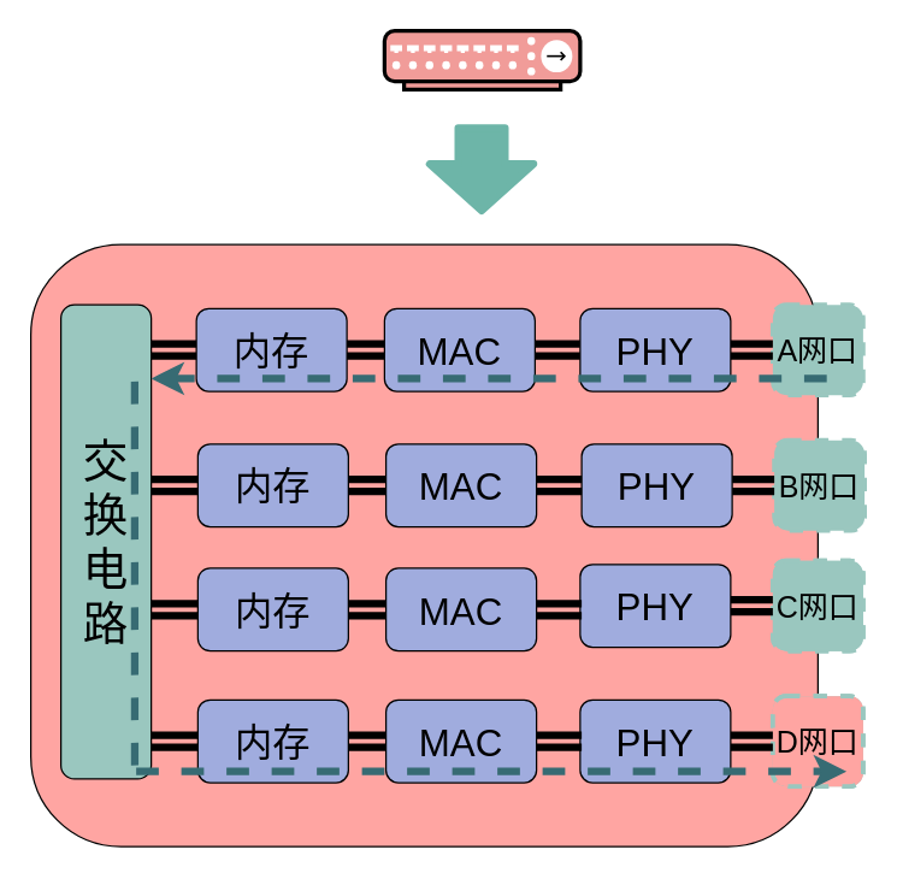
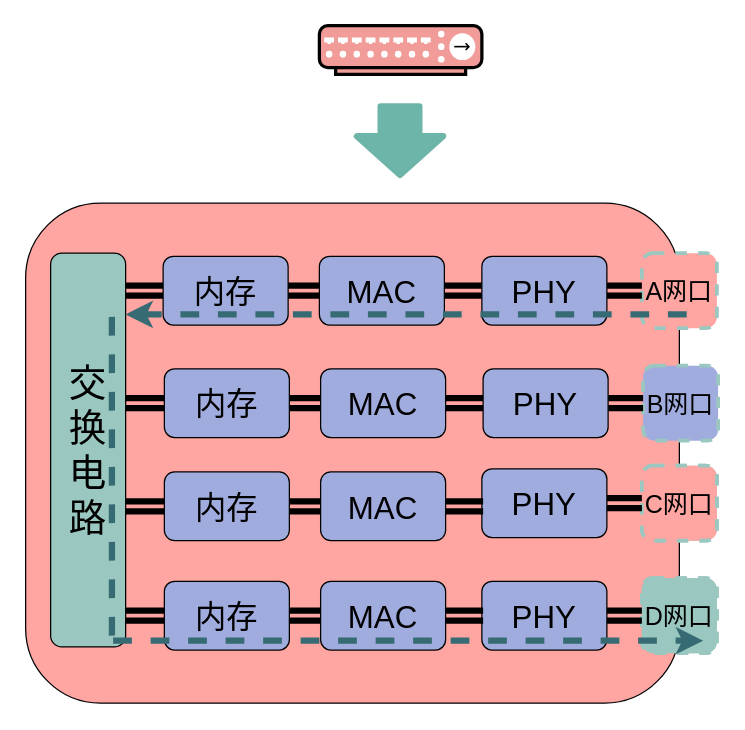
  <mxCell id="0" />
  <mxCell id="1" parent="0" />
  <mxCell id="2" value="" style="rounded=1;whiteSpace=wrap;html=1;fillColor=#FFA5A2;" parent="1" vertex="1"><mxGeometry x="20" y="162" width="523" height="400" as="geometry" /></mxCell>
  <mxCell id="3" style="edgeStyle=orthogonalEdgeStyle;rounded=0;orthogonalLoop=1;jettySize=auto;html=1;exitX=0;exitY=0.5;exitDx=0;exitDy=0;entryX=0.833;entryY=0.095;entryDx=0;entryDy=0;entryPerimeter=0;endArrow=none;endFill=0;strokeWidth=5;shape=link;" edge="1" parent="1" source="4" target="11"><mxGeometry relative="1" as="geometry" /></mxCell>
  <mxCell id="4" value="&lt;font style=&quot;font-size: 25px&quot;&gt;内存&lt;/font&gt;" style="rounded=1;whiteSpace=wrap;html=1;fillColor=#A0ACDE;" vertex="1" parent="1"><mxGeometry x="130" y="204.5" width="100" height="55" as="geometry" /></mxCell>
  <mxCell id="5" style="edgeStyle=orthogonalEdgeStyle;rounded=0;orthogonalLoop=1;jettySize=auto;html=1;exitX=0;exitY=0.5;exitDx=0;exitDy=0;endArrow=none;endFill=0;shape=link;strokeWidth=5;" edge="1" parent="1" source="6" target="4"><mxGeometry relative="1" as="geometry" /></mxCell>
  <mxCell id="6" value="&lt;font style=&quot;font-size: 25px&quot;&gt;MAC&lt;/font&gt;" style="rounded=1;whiteSpace=wrap;html=1;fillColor=#A0ACDE;" vertex="1" parent="1"><mxGeometry x="255" y="204.5" width="100" height="55" as="geometry" /></mxCell>
  <mxCell id="7" value="" style="fontColor=#0066CC;verticalAlign=top;verticalLabelPosition=bottom;labelPosition=center;align=center;html=1;outlineConnect=0;gradientColor=none;gradientDirection=north;strokeWidth=2;shape=mxgraph.networks.hub;fillColor=#F19C99;" parent="1" vertex="1"><mxGeometry x="255" y="20" width="130" height="39" as="geometry" /></mxCell>
- <mxCell id="8" value="&lt;font style=&quot;font-size: 20px&quot;&gt;A网口&lt;/font&gt;" style="rounded=1;whiteSpace=wrap;html=1;fillColor=#9AC7BF;strokeColor=#9AC7BF;dashed=1;strokeWidth=3;" parent="1" vertex="1"><mxGeometry x="513" y="202" width="60" height="60" as="geometry" /></mxCell>
+ <mxCell id="8" value="&lt;font style=&quot;font-size: 20px&quot;&gt;A网口&lt;/font&gt;" style="rounded=1;whiteSpace=wrap;html=1;fillColor=#ffa5a2;strokeColor=#9AC7BF;dashed=1;strokeWidth=3;" parent="1" vertex="1"><mxGeometry x="513" y="202" width="60" height="60" as="geometry" /></mxCell>
  <mxCell id="9" value="" style="rounded=1;whiteSpace=wrap;html=1;fillColor=#9AC7BF;strokeColor=#9AC7BF;strokeWidth=3;dashed=1;" parent="1" vertex="1"><mxGeometry x="513" y="372" width="60" height="60" as="geometry" /></mxCell>
  <mxCell id="10" value="" style="rounded=1;whiteSpace=wrap;html=1;fillColor=#9AC7BF;strokeColor=#9AC7BF;strokeWidth=3;dashed=1;" parent="1" vertex="1"><mxGeometry x="513" y="462" width="60" height="60" as="geometry" /></mxCell>
  <mxCell id="11" value="&lt;span style=&quot;font-size: 30px&quot;&gt;交换电路&lt;/span&gt;" style="rounded=1;whiteSpace=wrap;html=1;fillColor=#9ac7bf;" parent="1" vertex="1"><mxGeometry x="40" y="202" width="60" height="315" as="geometry" /></mxCell>
  <mxCell id="12" style="edgeStyle=orthogonalEdgeStyle;rounded=0;orthogonalLoop=1;jettySize=auto;html=1;exitX=1;exitY=0.5;exitDx=0;exitDy=0;entryX=0;entryY=0.5;entryDx=0;entryDy=0;endArrow=none;endFill=0;strokeWidth=5;shape=link;" parent="1" source="14" target="8" edge="1"><mxGeometry relative="1" as="geometry" /></mxCell>
  <mxCell id="13" style="edgeStyle=orthogonalEdgeStyle;rounded=0;orthogonalLoop=1;jettySize=auto;html=1;exitX=0;exitY=0.5;exitDx=0;exitDy=0;entryX=1;entryY=0.5;entryDx=0;entryDy=0;endArrow=none;endFill=0;strokeWidth=5;shape=link;" edge="1" parent="1" source="14" target="6"><mxGeometry relative="1" as="geometry" /></mxCell>
  <mxCell id="14" value="&lt;font style=&quot;font-size: 25px&quot;&gt;PHY&lt;/font&gt;" style="rounded=1;whiteSpace=wrap;html=1;fillColor=#A0ACDE;" parent="1" vertex="1"><mxGeometry x="385" y="204.5" width="100" height="55" as="geometry" /></mxCell>
- <mxCell id="15" value="&lt;span style=&quot;font-size: 20px&quot;&gt;B网口&lt;/span&gt;" style="rounded=1;whiteSpace=wrap;html=1;fillColor=#9AC7BF;strokeWidth=3;dashed=1;strokeColor=#9AC7BF;" parent="1" vertex="1"><mxGeometry x="513.99" y="292" width="60" height="60" as="geometry" /></mxCell>
+ <mxCell id="15" value="&lt;span style=&quot;font-size: 20px&quot;&gt;B网口&lt;/span&gt;" style="rounded=1;whiteSpace=wrap;html=1;fillColor=#a0acde;strokeWidth=3;dashed=1;strokeColor=#9AC7BF;" parent="1" vertex="1"><mxGeometry x="513.99" y="292" width="60" height="60" as="geometry" /></mxCell>
  <mxCell id="16" style="edgeStyle=orthogonalEdgeStyle;rounded=0;orthogonalLoop=1;jettySize=auto;html=1;exitX=1;exitY=0.5;exitDx=0;exitDy=0;entryX=0;entryY=0.5;entryDx=0;entryDy=0;endArrow=none;endFill=0;strokeWidth=5;shape=link;" parent="1" source="17" target="15" edge="1"><mxGeometry relative="1" as="geometry" /></mxCell>
  <mxCell id="17" value="&lt;font style=&quot;font-size: 25px&quot;&gt;PHY&lt;/font&gt;" style="rounded=1;whiteSpace=wrap;html=1;fillColor=#A0ACDE;" parent="1" vertex="1"><mxGeometry x="385.99" y="294.5" width="100" height="55" as="geometry" /></mxCell>
- <mxCell id="18" value="&lt;span style=&quot;font-size: 20px&quot;&gt;C网口&lt;/span&gt;" style="rounded=1;whiteSpace=wrap;html=1;fillColor=#9AC7BF;strokeColor=#9AC7BF;strokeWidth=3;dashed=1;" parent="1" vertex="1"><mxGeometry x="513" y="372" width="60" height="60" as="geometry" /></mxCell>
+ <mxCell id="18" value="&lt;span style=&quot;font-size: 20px&quot;&gt;C网口&lt;/span&gt;" style="rounded=1;whiteSpace=wrap;html=1;fillColor=#ffa5a2;strokeColor=#9AC7BF;strokeWidth=3;dashed=1;" parent="1" vertex="1"><mxGeometry x="513" y="372" width="60" height="60" as="geometry" /></mxCell>
  <mxCell id="19" style="edgeStyle=orthogonalEdgeStyle;rounded=0;orthogonalLoop=1;jettySize=auto;html=1;exitX=1;exitY=0.5;exitDx=0;exitDy=0;entryX=0;entryY=0.5;entryDx=0;entryDy=0;endArrow=none;endFill=0;strokeWidth=5;shape=link;" parent="1" source="20" target="18" edge="1"><mxGeometry relative="1" as="geometry" /></mxCell>
  <mxCell id="20" value="&lt;font style=&quot;font-size: 25px&quot;&gt;PHY&lt;/font&gt;" style="rounded=1;whiteSpace=wrap;html=1;fillColor=#A0ACDE;" parent="1" vertex="1"><mxGeometry x="385" y="374.5" width="100" height="55" as="geometry" /></mxCell>
- <mxCell id="21" value="&lt;span style=&quot;font-size: 20px&quot;&gt;D网口&lt;/span&gt;" style="rounded=1;whiteSpace=wrap;html=1;fillColor=#ffa5a2;strokeColor=#9AC7BF;strokeWidth=3;dashed=1;" parent="1" vertex="1"><mxGeometry x="513" y="462" width="60" height="60" as="geometry" /></mxCell>
+ <mxCell id="21" value="&lt;span style=&quot;font-size: 20px&quot;&gt;D网口&lt;/span&gt;" style="rounded=1;whiteSpace=wrap;html=1;fillColor=#9AC7BF;strokeColor=#9AC7BF;strokeWidth=3;dashed=1;" parent="1" vertex="1"><mxGeometry x="513" y="462" width="60" height="60" as="geometry" /></mxCell>
  <mxCell id="22" style="edgeStyle=orthogonalEdgeStyle;rounded=0;orthogonalLoop=1;jettySize=auto;html=1;exitX=1;exitY=0.5;exitDx=0;exitDy=0;entryX=0;entryY=0.5;entryDx=0;entryDy=0;endArrow=none;endFill=0;strokeWidth=5;shape=link;" parent="1" source="23" target="21" edge="1"><mxGeometry relative="1" as="geometry" /></mxCell>
  <mxCell id="23" value="&lt;font style=&quot;font-size: 25px&quot;&gt;PHY&lt;/font&gt;" style="rounded=1;whiteSpace=wrap;html=1;fillColor=#A0ACDE;" parent="1" vertex="1"><mxGeometry x="385" y="464.5" width="100" height="55" as="geometry" /></mxCell>
  <mxCell id="24" value="" style="shape=flexArrow;endArrow=classic;html=1;strokeWidth=5;endWidth=33;endSize=8.67;width=27;strokeColor=#6DB5A8;fillColor=#6DB5A8;" parent="1" edge="1"><mxGeometry width="50" height="50" relative="1" as="geometry"><mxPoint x="319.5" y="82" as="sourcePoint" /><mxPoint x="319.5" y="142" as="targetPoint" /></mxGeometry></mxCell>
  <mxCell id="25" value="" style="endArrow=none;dashed=1;html=1;strokeWidth=5;fillColor=#6DB5A8;startArrow=classic;startFill=1;strokeColor=#376B73;" parent="1" edge="1"><mxGeometry width="50" height="50" relative="1" as="geometry"><mxPoint x="100" y="251" as="sourcePoint" /><mxPoint x="563" y="251" as="targetPoint" /></mxGeometry></mxCell>
  <mxCell id="26" value="" style="endArrow=none;dashed=1;html=1;strokeWidth=5;fillColor=#6DB5A8;strokeColor=#376B73;exitX=0.174;exitY=0.875;exitDx=0;exitDy=0;exitPerimeter=0;" parent="1" edge="1"><mxGeometry width="50" height="50" relative="1" as="geometry"><mxPoint x="89.05" y="508" as="sourcePoint" /><mxPoint x="89" y="242" as="targetPoint" /></mxGeometry></mxCell>
  <mxCell id="27" style="edgeStyle=orthogonalEdgeStyle;shape=link;rounded=0;orthogonalLoop=1;jettySize=auto;html=1;exitX=0;exitY=0.5;exitDx=0;exitDy=0;entryX=1;entryY=0.378;entryDx=0;entryDy=0;entryPerimeter=0;startArrow=classic;startFill=1;endArrow=none;endFill=0;strokeWidth=5;" edge="1" parent="1" source="28" target="11"><mxGeometry relative="1" as="geometry" /></mxCell>
  <mxCell id="28" value="&lt;font style=&quot;font-size: 25px&quot;&gt;内存&lt;/font&gt;" style="rounded=1;whiteSpace=wrap;html=1;fillColor=#A0ACDE;" vertex="1" parent="1"><mxGeometry x="130.99" y="294.5" width="100" height="55" as="geometry" /></mxCell>
  <mxCell id="29" style="edgeStyle=orthogonalEdgeStyle;rounded=0;orthogonalLoop=1;jettySize=auto;html=1;exitX=0;exitY=0.5;exitDx=0;exitDy=0;endArrow=none;endFill=0;shape=link;strokeWidth=5;" edge="1" parent="1" source="30" target="28"><mxGeometry relative="1" as="geometry" /></mxCell>
  <mxCell id="30" value="&lt;font style=&quot;font-size: 25px&quot;&gt;MAC&lt;/font&gt;" style="rounded=1;whiteSpace=wrap;html=1;fillColor=#A0ACDE;" vertex="1" parent="1"><mxGeometry x="255.99" y="294.5" width="100" height="55" as="geometry" /></mxCell>
  <mxCell id="31" style="edgeStyle=orthogonalEdgeStyle;rounded=0;orthogonalLoop=1;jettySize=auto;html=1;exitX=0;exitY=0.5;exitDx=0;exitDy=0;entryX=1;entryY=0.5;entryDx=0;entryDy=0;endArrow=none;endFill=0;strokeWidth=5;shape=link;" edge="1" parent="1" target="30"><mxGeometry relative="1" as="geometry"><mxPoint x="385.99" y="322" as="sourcePoint" /></mxGeometry></mxCell>
  <mxCell id="32" style="edgeStyle=orthogonalEdgeStyle;shape=link;rounded=0;orthogonalLoop=1;jettySize=auto;html=1;exitX=0;exitY=0.5;exitDx=0;exitDy=0;entryX=1;entryY=0.378;entryDx=0;entryDy=0;entryPerimeter=0;startArrow=classic;startFill=1;endArrow=none;endFill=0;strokeWidth=5;" edge="1" parent="1" source="33"><mxGeometry relative="1" as="geometry"><mxPoint x="100" y="403.57" as="targetPoint" /></mxGeometry></mxCell>
  <mxCell id="33" value="&lt;font style=&quot;font-size: 25px&quot;&gt;内存&lt;/font&gt;" style="rounded=1;whiteSpace=wrap;html=1;fillColor=#A0ACDE;" vertex="1" parent="1"><mxGeometry x="130.99" y="377" width="100" height="55" as="geometry" /></mxCell>
  <mxCell id="34" style="edgeStyle=orthogonalEdgeStyle;rounded=0;orthogonalLoop=1;jettySize=auto;html=1;exitX=0;exitY=0.5;exitDx=0;exitDy=0;endArrow=none;endFill=0;shape=link;strokeWidth=5;" edge="1" parent="1" source="35" target="33"><mxGeometry relative="1" as="geometry" /></mxCell>
  <mxCell id="35" value="&lt;font style=&quot;font-size: 25px&quot;&gt;MAC&lt;/font&gt;" style="rounded=1;whiteSpace=wrap;html=1;fillColor=#A0ACDE;" vertex="1" parent="1"><mxGeometry x="255.99" y="377" width="100" height="55" as="geometry" /></mxCell>
  <mxCell id="36" style="edgeStyle=orthogonalEdgeStyle;rounded=0;orthogonalLoop=1;jettySize=auto;html=1;exitX=0;exitY=0.5;exitDx=0;exitDy=0;entryX=1;entryY=0.5;entryDx=0;entryDy=0;endArrow=none;endFill=0;strokeWidth=5;shape=link;" edge="1" parent="1" target="35"><mxGeometry relative="1" as="geometry"><mxPoint x="385.99" y="404.5" as="sourcePoint" /></mxGeometry></mxCell>
  <mxCell id="37" style="edgeStyle=orthogonalEdgeStyle;shape=link;rounded=0;orthogonalLoop=1;jettySize=auto;html=1;exitX=0;exitY=0.5;exitDx=0;exitDy=0;entryX=1;entryY=0.378;entryDx=0;entryDy=0;entryPerimeter=0;startArrow=classic;startFill=1;endArrow=none;endFill=0;strokeWidth=5;" edge="1" parent="1" source="38"><mxGeometry relative="1" as="geometry"><mxPoint x="100" y="491.07" as="targetPoint" /></mxGeometry></mxCell>
  <mxCell id="38" value="&lt;font style=&quot;font-size: 25px&quot;&gt;内存&lt;/font&gt;" style="rounded=1;whiteSpace=wrap;html=1;fillColor=#A0ACDE;" vertex="1" parent="1"><mxGeometry x="130.99" y="464.5" width="100" height="55" as="geometry" /></mxCell>
  <mxCell id="39" style="edgeStyle=orthogonalEdgeStyle;rounded=0;orthogonalLoop=1;jettySize=auto;html=1;exitX=0;exitY=0.5;exitDx=0;exitDy=0;endArrow=none;endFill=0;shape=link;strokeWidth=5;" edge="1" parent="1" source="40" target="38"><mxGeometry relative="1" as="geometry" /></mxCell>
  <mxCell id="40" value="&lt;font style=&quot;font-size: 25px&quot;&gt;MAC&lt;/font&gt;" style="rounded=1;whiteSpace=wrap;html=1;fillColor=#A0ACDE;" vertex="1" parent="1"><mxGeometry x="255.99" y="464.5" width="100" height="55" as="geometry" /></mxCell>
  <mxCell id="41" style="edgeStyle=orthogonalEdgeStyle;rounded=0;orthogonalLoop=1;jettySize=auto;html=1;exitX=0;exitY=0.5;exitDx=0;exitDy=0;entryX=1;entryY=0.5;entryDx=0;entryDy=0;endArrow=none;endFill=0;strokeWidth=5;shape=link;" edge="1" parent="1" target="40"><mxGeometry relative="1" as="geometry"><mxPoint x="385.99" y="492" as="sourcePoint" /></mxGeometry></mxCell>
  <mxCell id="42" value="" style="endArrow=classic;dashed=1;html=1;strokeWidth=5;fillColor=#6DB5A8;startArrow=none;startFill=0;endFill=1;strokeColor=#376B73;" parent="1" edge="1"><mxGeometry width="50" height="50" relative="1" as="geometry"><mxPoint x="90" y="512" as="sourcePoint" /><mxPoint x="562" y="512" as="targetPoint" /></mxGeometry></mxCell>
